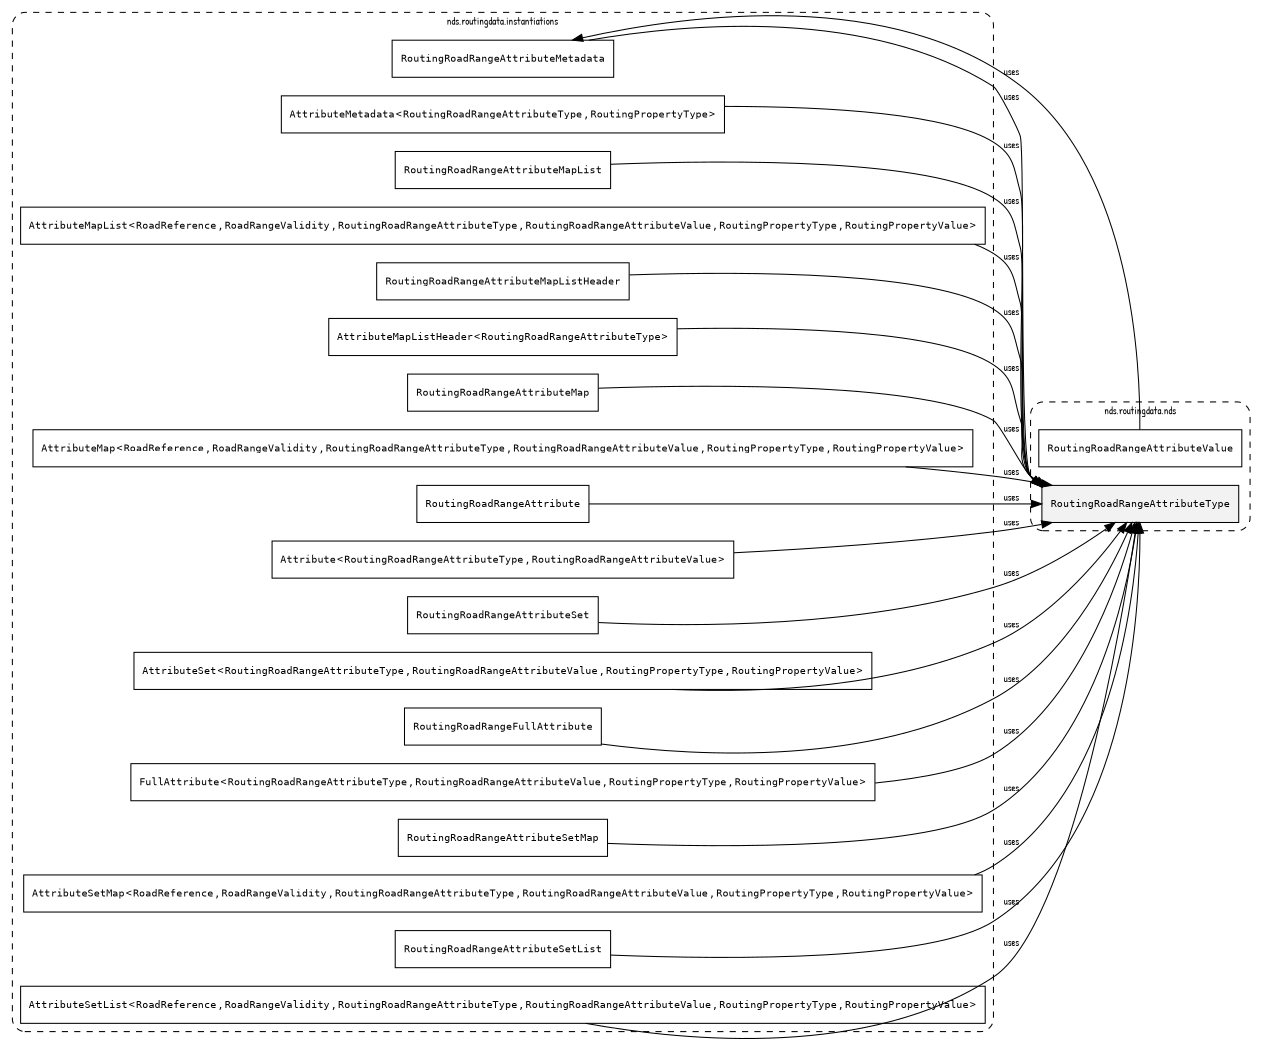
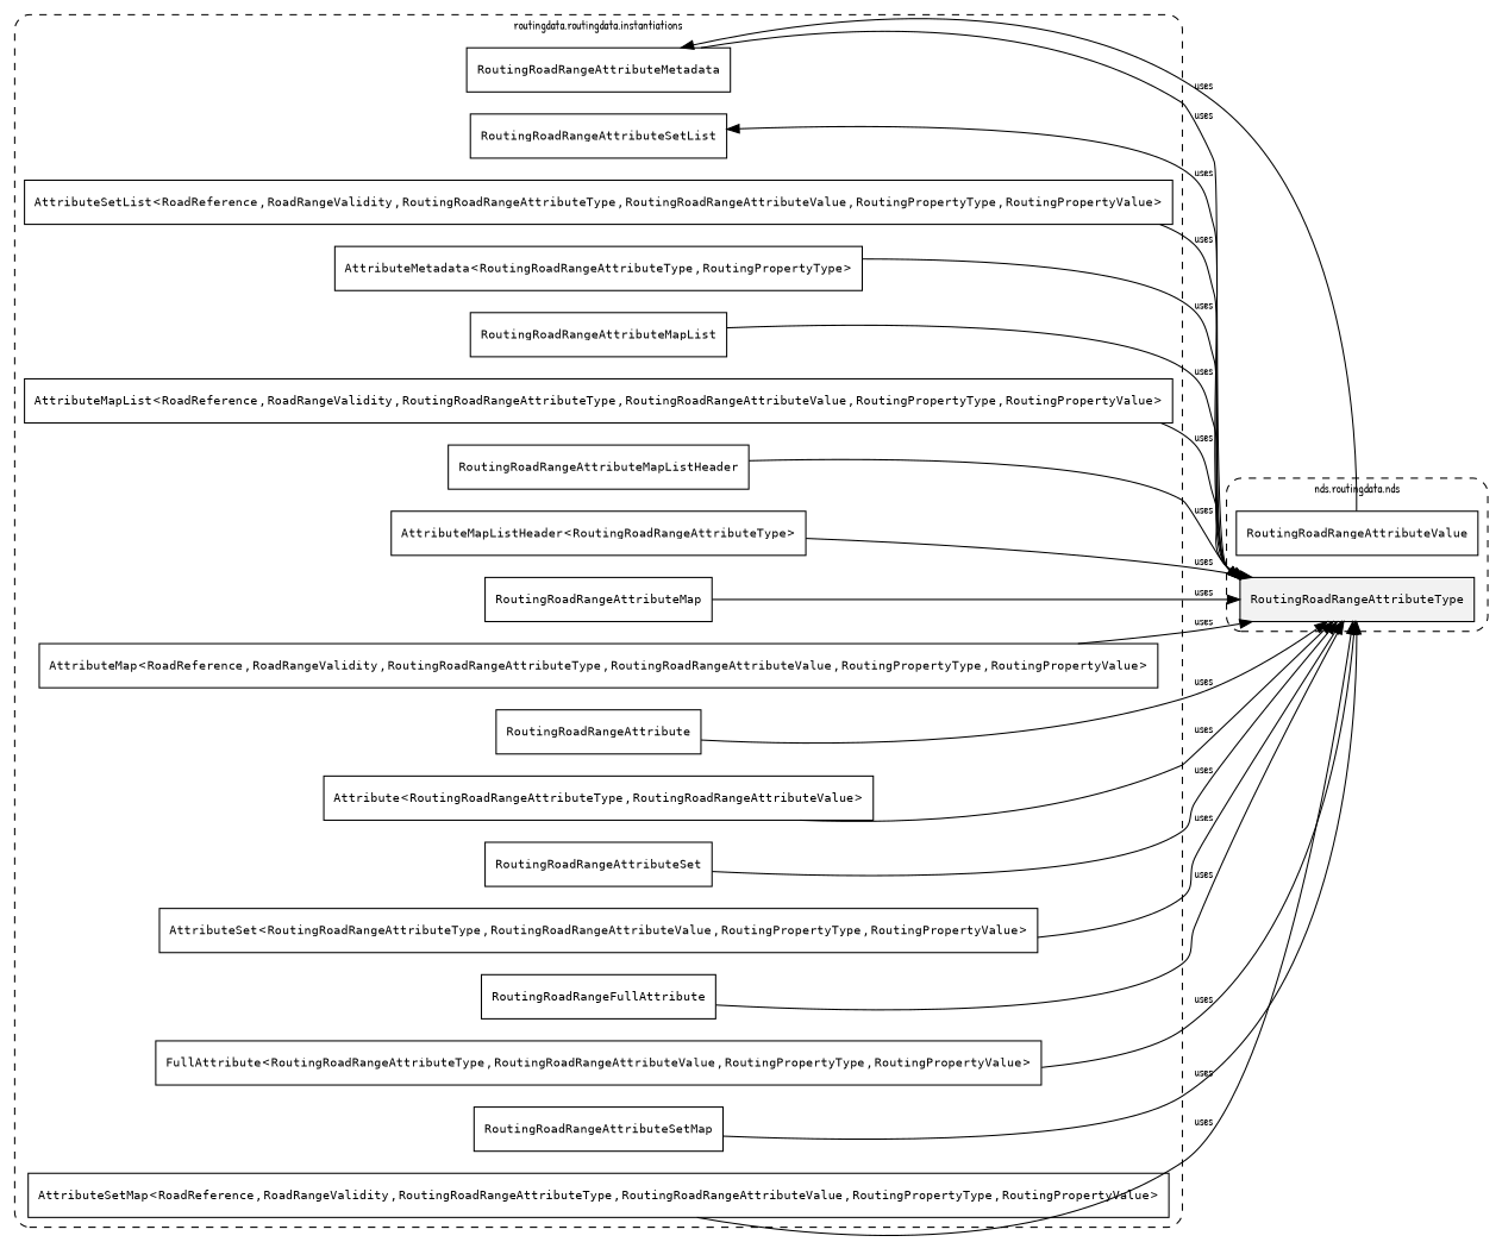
  digraph {
    fontname="Patrick Hand"
    fontsize=10
    rankdir=LR
    node [fontname="Patrick Hand" fontsize=10 shape=box]
    edge [fontname="Patrick Hand" fontsize=10]
    n1 [fillcolor="#0000000D" label=<<font face="monospace"><table align="center" border="0" cellspacing="0" cellpadding="0"><tr><td href="../../../content/packages/nds.routingdata.attributes.html#Enum-RoutingRoadRangeAttributeType" title="Enum defined in nds.routingdata.attributes">RoutingRoadRangeAttributeType</td></tr></table></font>> style=filled]
    n2 [label=<<font face="monospace"><table align="center" border="0" cellspacing="0" cellpadding="0"><tr><td href="../../../content/packages/nds.routingdata.attributes.html#Choice-RoutingRoadRangeAttributeValue" title="Choice defined in nds.routingdata.attributes">RoutingRoadRangeAttributeValue</td></tr></table></font>>]
    n3 [label=<<font face="monospace"><table align="center" border="0" cellspacing="0" cellpadding="0"><tr><td href="../../../content/packages/nds.routingdata.instantiations.html#InstantiateType-RoutingRoadRangeAttributeMetadata" title="InstantiateType defined in nds.routingdata.instantiations">RoutingRoadRangeAttributeMetadata</td></tr></table></font>>]
    n4 [label=<<font face="monospace"><table align="center" border="0" cellspacing="0" cellpadding="0"><tr><td href="../../../content/packages/nds.core.attributemap.html#Structure-AttributeMetadata" title="Structure defined in nds.core.attributemap">AttributeMetadata</td><td>&lt;</td><td><table align="center" border="0" cellspacing="0" cellpadding="0"><tr><td href="../../../content/packages/nds.routingdata.attributes.html#Enum-RoutingRoadRangeAttributeType" title="Enum defined in nds.routingdata.attributes">RoutingRoadRangeAttributeType</td></tr></table></td><td>,</td><td><table align="center" border="0" cellspacing="0" cellpadding="0"><tr><td href="../../../content/packages/nds.routingdata.properties.html#Structure-RoutingPropertyType" title="Structure defined in nds.routingdata.properties">RoutingPropertyType</td></tr></table></td><td>&gt;</td></tr></table></font>>]
    n5 [label=<<font face="monospace"><table align="center" border="0" cellspacing="0" cellpadding="0"><tr><td href="../../../content/packages/nds.routingdata.instantiations.html#InstantiateType-RoutingRoadRangeAttributeMapList" title="InstantiateType defined in nds.routingdata.instantiations">RoutingRoadRangeAttributeMapList</td></tr></table></font>>]
    n6 [label=<<font face="monospace"><table align="center" border="0" cellspacing="0" cellpadding="0"><tr><td href="../../../content/packages/nds.core.attributemap.html#Structure-AttributeMapList" title="Structure defined in nds.core.attributemap">AttributeMapList</td><td>&lt;</td><td><table align="center" border="0" cellspacing="0" cellpadding="0"><tr><td href="../../../content/packages/nds.road.reference.types.html#Structure-RoadReference" title="Structure defined in nds.road.reference.types">RoadReference</td></tr></table></td><td>,</td><td><table align="center" border="0" cellspacing="0" cellpadding="0"><tr><td href="../../../content/packages/nds.road.reference.types.html#Structure-RoadRangeValidity" title="Structure defined in nds.road.reference.types">RoadRangeValidity</td></tr></table></td><td>,</td><td><table align="center" border="0" cellspacing="0" cellpadding="0"><tr><td href="../../../content/packages/nds.routingdata.attributes.html#Enum-RoutingRoadRangeAttributeType" title="Enum defined in nds.routingdata.attributes">RoutingRoadRangeAttributeType</td></tr></table></td><td>,</td><td><table align="center" border="0" cellspacing="0" cellpadding="0"><tr><td href="../../../content/packages/nds.routingdata.attributes.html#Choice-RoutingRoadRangeAttributeValue" title="Choice defined in nds.routingdata.attributes">RoutingRoadRangeAttributeValue</td></tr></table></td><td>,</td><td><table align="center" border="0" cellspacing="0" cellpadding="0"><tr><td href="../../../content/packages/nds.routingdata.properties.html#Structure-RoutingPropertyType" title="Structure defined in nds.routingdata.properties">RoutingPropertyType</td></tr></table></td><td>,</td><td><table align="center" border="0" cellspacing="0" cellpadding="0"><tr><td href="../../../content/packages/nds.routingdata.properties.html#Structure-RoutingPropertyValue" title="Structure defined in nds.routingdata.properties">RoutingPropertyValue</td></tr></table></td><td>&gt;</td></tr></table></font>>]
    n7 [label=<<font face="monospace"><table align="center" border="0" cellspacing="0" cellpadding="0"><tr><td href="../../../content/packages/nds.routingdata.instantiations.html#InstantiateType-RoutingRoadRangeAttributeMapListHeader" title="InstantiateType defined in nds.routingdata.instantiations">RoutingRoadRangeAttributeMapListHeader</td></tr></table></font>>]
    n8 [label=<<font face="monospace"><table align="center" border="0" cellspacing="0" cellpadding="0"><tr><td href="../../../content/packages/nds.core.attributemap.html#Structure-AttributeMapListHeader" title="Structure defined in nds.core.attributemap">AttributeMapListHeader</td><td>&lt;</td><td><table align="center" border="0" cellspacing="0" cellpadding="0"><tr><td href="../../../content/packages/nds.routingdata.attributes.html#Enum-RoutingRoadRangeAttributeType" title="Enum defined in nds.routingdata.attributes">RoutingRoadRangeAttributeType</td></tr></table></td><td>&gt;</td></tr></table></font>>]
    n9 [label=<<font face="monospace"><table align="center" border="0" cellspacing="0" cellpadding="0"><tr><td href="../../../content/packages/nds.routingdata.instantiations.html#InstantiateType-RoutingRoadRangeAttributeMap" title="InstantiateType defined in nds.routingdata.instantiations">RoutingRoadRangeAttributeMap</td></tr></table></font>>]
    n10 [label=<<font face="monospace"><table align="center" border="0" cellspacing="0" cellpadding="0"><tr><td href="../../../content/packages/nds.core.attributemap.html#Structure-AttributeMap" title="Structure defined in nds.core.attributemap">AttributeMap</td><td>&lt;</td><td><table align="center" border="0" cellspacing="0" cellpadding="0"><tr><td href="../../../content/packages/nds.road.reference.types.html#Structure-RoadReference" title="Structure defined in nds.road.reference.types">RoadReference</td></tr></table></td><td>,</td><td><table align="center" border="0" cellspacing="0" cellpadding="0"><tr><td href="../../../content/packages/nds.road.reference.types.html#Structure-RoadRangeValidity" title="Structure defined in nds.road.reference.types">RoadRangeValidity</td></tr></table></td><td>,</td><td><table align="center" border="0" cellspacing="0" cellpadding="0"><tr><td href="../../../content/packages/nds.routingdata.attributes.html#Enum-RoutingRoadRangeAttributeType" title="Enum defined in nds.routingdata.attributes">RoutingRoadRangeAttributeType</td></tr></table></td><td>,</td><td><table align="center" border="0" cellspacing="0" cellpadding="0"><tr><td href="../../../content/packages/nds.routingdata.attributes.html#Choice-RoutingRoadRangeAttributeValue" title="Choice defined in nds.routingdata.attributes">RoutingRoadRangeAttributeValue</td></tr></table></td><td>,</td><td><table align="center" border="0" cellspacing="0" cellpadding="0"><tr><td href="../../../content/packages/nds.routingdata.properties.html#Structure-RoutingPropertyType" title="Structure defined in nds.routingdata.properties">RoutingPropertyType</td></tr></table></td><td>,</td><td><table align="center" border="0" cellspacing="0" cellpadding="0"><tr><td href="../../../content/packages/nds.routingdata.properties.html#Structure-RoutingPropertyValue" title="Structure defined in nds.routingdata.properties">RoutingPropertyValue</td></tr></table></td><td>&gt;</td></tr></table></font>>]
    n11 [label=<<font face="monospace"><table align="center" border="0" cellspacing="0" cellpadding="0"><tr><td href="../../../content/packages/nds.routingdata.instantiations.html#InstantiateType-RoutingRoadRangeAttribute" title="InstantiateType defined in nds.routingdata.instantiations">RoutingRoadRangeAttribute</td></tr></table></font>>]
    n12 [label=<<font face="monospace"><table align="center" border="0" cellspacing="0" cellpadding="0"><tr><td href="../../../content/packages/nds.core.attributemap.html#Structure-Attribute" title="Structure defined in nds.core.attributemap">Attribute</td><td>&lt;</td><td><table align="center" border="0" cellspacing="0" cellpadding="0"><tr><td href="../../../content/packages/nds.routingdata.attributes.html#Enum-RoutingRoadRangeAttributeType" title="Enum defined in nds.routingdata.attributes">RoutingRoadRangeAttributeType</td></tr></table></td><td>,</td><td><table align="center" border="0" cellspacing="0" cellpadding="0"><tr><td href="../../../content/packages/nds.routingdata.attributes.html#Choice-RoutingRoadRangeAttributeValue" title="Choice defined in nds.routingdata.attributes">RoutingRoadRangeAttributeValue</td></tr></table></td><td>&gt;</td></tr></table></font>>]
    n13 [label=<<font face="monospace"><table align="center" border="0" cellspacing="0" cellpadding="0"><tr><td href="../../../content/packages/nds.routingdata.instantiations.html#InstantiateType-RoutingRoadRangeAttributeSet" title="InstantiateType defined in nds.routingdata.instantiations">RoutingRoadRangeAttributeSet</td></tr></table></font>>]
    n14 [label=<<font face="monospace"><table align="center" border="0" cellspacing="0" cellpadding="0"><tr><td href="../../../content/packages/nds.core.attributemap.html#Structure-AttributeSet" title="Structure defined in nds.core.attributemap">AttributeSet</td><td>&lt;</td><td><table align="center" border="0" cellspacing="0" cellpadding="0"><tr><td href="../../../content/packages/nds.routingdata.attributes.html#Enum-RoutingRoadRangeAttributeType" title="Enum defined in nds.routingdata.attributes">RoutingRoadRangeAttributeType</td></tr></table></td><td>,</td><td><table align="center" border="0" cellspacing="0" cellpadding="0"><tr><td href="../../../content/packages/nds.routingdata.attributes.html#Choice-RoutingRoadRangeAttributeValue" title="Choice defined in nds.routingdata.attributes">RoutingRoadRangeAttributeValue</td></tr></table></td><td>,</td><td><table align="center" border="0" cellspacing="0" cellpadding="0"><tr><td href="../../../content/packages/nds.routingdata.properties.html#Structure-RoutingPropertyType" title="Structure defined in nds.routingdata.properties">RoutingPropertyType</td></tr></table></td><td>,</td><td><table align="center" border="0" cellspacing="0" cellpadding="0"><tr><td href="../../../content/packages/nds.routingdata.properties.html#Structure-RoutingPropertyValue" title="Structure defined in nds.routingdata.properties">RoutingPropertyValue</td></tr></table></td><td>&gt;</td></tr></table></font>>]
    n15 [label=<<font face="monospace"><table align="center" border="0" cellspacing="0" cellpadding="0"><tr><td href="../../../content/packages/nds.routingdata.instantiations.html#InstantiateType-RoutingRoadRangeFullAttribute" title="InstantiateType defined in nds.routingdata.instantiations">RoutingRoadRangeFullAttribute</td></tr></table></font>>]
    n16 [label=<<font face="monospace"><table align="center" border="0" cellspacing="0" cellpadding="0"><tr><td href="../../../content/packages/nds.core.attributemap.html#Structure-FullAttribute" title="Structure defined in nds.core.attributemap">FullAttribute</td><td>&lt;</td><td><table align="center" border="0" cellspacing="0" cellpadding="0"><tr><td href="../../../content/packages/nds.routingdata.attributes.html#Enum-RoutingRoadRangeAttributeType" title="Enum defined in nds.routingdata.attributes">RoutingRoadRangeAttributeType</td></tr></table></td><td>,</td><td><table align="center" border="0" cellspacing="0" cellpadding="0"><tr><td href="../../../content/packages/nds.routingdata.attributes.html#Choice-RoutingRoadRangeAttributeValue" title="Choice defined in nds.routingdata.attributes">RoutingRoadRangeAttributeValue</td></tr></table></td><td>,</td><td><table align="center" border="0" cellspacing="0" cellpadding="0"><tr><td href="../../../content/packages/nds.routingdata.properties.html#Structure-RoutingPropertyType" title="Structure defined in nds.routingdata.properties">RoutingPropertyType</td></tr></table></td><td>,</td><td><table align="center" border="0" cellspacing="0" cellpadding="0"><tr><td href="../../../content/packages/nds.routingdata.properties.html#Structure-RoutingPropertyValue" title="Structure defined in nds.routingdata.properties">RoutingPropertyValue</td></tr></table></td><td>&gt;</td></tr></table></font>>]
    n17 [label=<<font face="monospace"><table align="center" border="0" cellspacing="0" cellpadding="0"><tr><td href="../../../content/packages/nds.routingdata.instantiations.html#InstantiateType-RoutingRoadRangeAttributeSetMap" title="InstantiateType defined in nds.routingdata.instantiations">RoutingRoadRangeAttributeSetMap</td></tr></table></font>>]
    n18 [label=<<font face="monospace"><table align="center" border="0" cellspacing="0" cellpadding="0"><tr><td href="../../../content/packages/nds.core.attributemap.html#Structure-AttributeSetMap" title="Structure defined in nds.core.attributemap">AttributeSetMap</td><td>&lt;</td><td><table align="center" border="0" cellspacing="0" cellpadding="0"><tr><td href="../../../content/packages/nds.road.reference.types.html#Structure-RoadReference" title="Structure defined in nds.road.reference.types">RoadReference</td></tr></table></td><td>,</td><td><table align="center" border="0" cellspacing="0" cellpadding="0"><tr><td href="../../../content/packages/nds.road.reference.types.html#Structure-RoadRangeValidity" title="Structure defined in nds.road.reference.types">RoadRangeValidity</td></tr></table></td><td>,</td><td><table align="center" border="0" cellspacing="0" cellpadding="0"><tr><td href="../../../content/packages/nds.routingdata.attributes.html#Enum-RoutingRoadRangeAttributeType" title="Enum defined in nds.routingdata.attributes">RoutingRoadRangeAttributeType</td></tr></table></td><td>,</td><td><table align="center" border="0" cellspacing="0" cellpadding="0"><tr><td href="../../../content/packages/nds.routingdata.attributes.html#Choice-RoutingRoadRangeAttributeValue" title="Choice defined in nds.routingdata.attributes">RoutingRoadRangeAttributeValue</td></tr></table></td><td>,</td><td><table align="center" border="0" cellspacing="0" cellpadding="0"><tr><td href="../../../content/packages/nds.routingdata.properties.html#Structure-RoutingPropertyType" title="Structure defined in nds.routingdata.properties">RoutingPropertyType</td></tr></table></td><td>,</td><td><table align="center" border="0" cellspacing="0" cellpadding="0"><tr><td href="../../../content/packages/nds.routingdata.properties.html#Structure-RoutingPropertyValue" title="Structure defined in nds.routingdata.properties">RoutingPropertyValue</td></tr></table></td><td>&gt;</td></tr></table></font>>]
    n19 [label=<<font face="monospace"><table align="center" border="0" cellspacing="0" cellpadding="0"><tr><td href="../../../content/packages/nds.routingdata.instantiations.html#InstantiateType-RoutingRoadRangeAttributeSetList" title="InstantiateType defined in nds.routingdata.instantiations">RoutingRoadRangeAttributeSetList</td></tr></table></font>>]
    n20 [label=<<font face="monospace"><table align="center" border="0" cellspacing="0" cellpadding="0"><tr><td href="../../../content/packages/nds.core.attributemap.html#Structure-AttributeSetList" title="Structure defined in nds.core.attributemap">AttributeSetList</td><td>&lt;</td><td><table align="center" border="0" cellspacing="0" cellpadding="0"><tr><td href="../../../content/packages/nds.road.reference.types.html#Structure-RoadReference" title="Structure defined in nds.road.reference.types">RoadReference</td></tr></table></td><td>,</td><td><table align="center" border="0" cellspacing="0" cellpadding="0"><tr><td href="../../../content/packages/nds.road.reference.types.html#Structure-RoadRangeValidity" title="Structure defined in nds.road.reference.types">RoadRangeValidity</td></tr></table></td><td>,</td><td><table align="center" border="0" cellspacing="0" cellpadding="0"><tr><td href="../../../content/packages/nds.routingdata.attributes.html#Enum-RoutingRoadRangeAttributeType" title="Enum defined in nds.routingdata.attributes">RoutingRoadRangeAttributeType</td></tr></table></td><td>,</td><td><table align="center" border="0" cellspacing="0" cellpadding="0"><tr><td href="../../../content/packages/nds.routingdata.attributes.html#Choice-RoutingRoadRangeAttributeValue" title="Choice defined in nds.routingdata.attributes">RoutingRoadRangeAttributeValue</td></tr></table></td><td>,</td><td><table align="center" border="0" cellspacing="0" cellpadding="0"><tr><td href="../../../content/packages/nds.routingdata.properties.html#Structure-RoutingPropertyType" title="Structure defined in nds.routingdata.properties">RoutingPropertyType</td></tr></table></td><td>,</td><td><table align="center" border="0" cellspacing="0" cellpadding="0"><tr><td href="../../../content/packages/nds.routingdata.properties.html#Structure-RoutingPropertyValue" title="Structure defined in nds.routingdata.properties">RoutingPropertyValue</td></tr></table></td><td>&gt;</td></tr></table></font>>]
    subgraph cluster_1 {
      label="nds.routingdata.nds"
      style="dashed, rounded"
      n1
      n2
    }
    subgraph cluster_2 {
-     label="nds.routingdata.instantiations"
+     label="routingdata.routingdata.instantiations"
      style="dashed, rounded"
      n3
      n4
      n5
      n6
      n7
      n8
      n9
      n10
      n11
      n12
      n13
      n14
      n15
      n16
      n17
      n18
      n19
      n20
    }
    n2 -> n3 [label=uses]
    n3 -> n1 [label=uses]
    n4 -> n1 [label=uses]
    n5 -> n1 [label=uses]
    n6 -> n1 [label=uses]
    n7 -> n1 [label=uses]
    n8 -> n1 [label=uses]
    n9 -> n1 [label=uses]
    n10 -> n1 [label=uses]
    n11 -> n1 [label=uses]
    n12 -> n1 [label=uses]
    n13 -> n1 [label=uses]
    n14 -> n1 [label=uses]
    n15 -> n1 [label=uses]
    n16 -> n1 [label=uses]
    n17 -> n1 [label=uses]
    n18 -> n1 [label=uses]
-   n19 -> n1 [label=uses]
+   n1 -> n19 [label=uses]
    n20 -> n1 [label=uses]
  }
